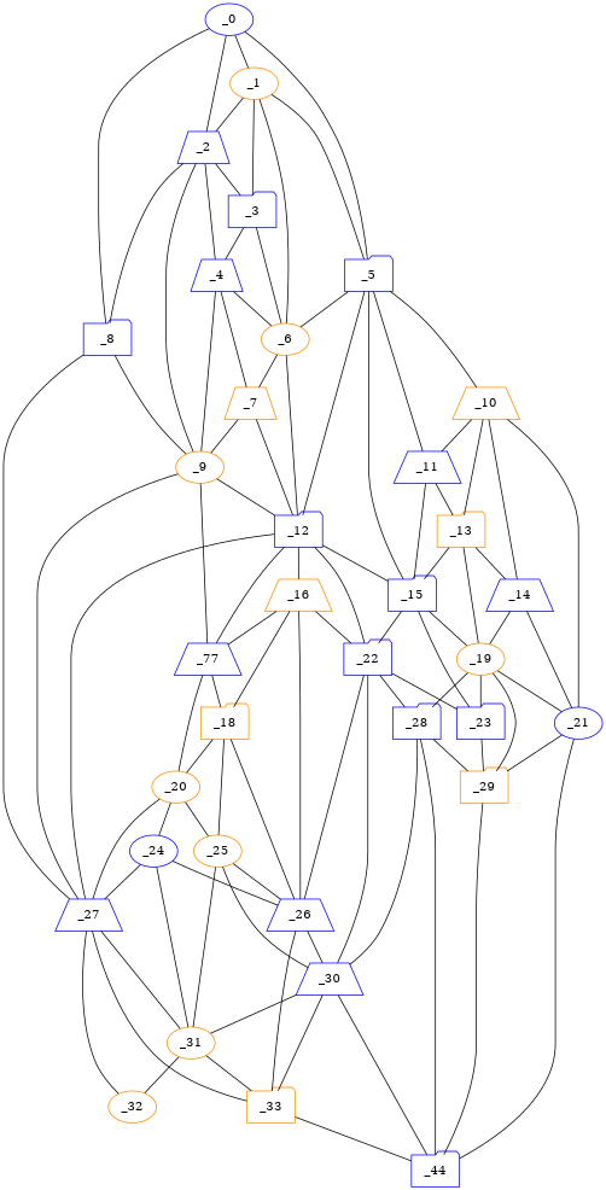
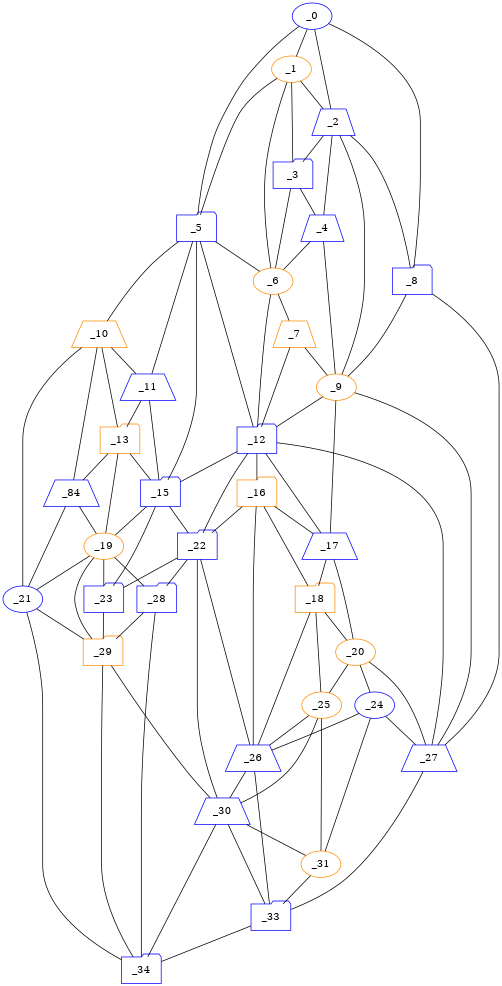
  graph {
    node [color=blue shape=folder x=91 y=27]
    edge [valence=2]
    _0 [shape=ellipse x=13 y=11]
    _1 [color=darkorange shape=ellipse x=24 y=40]
    _2 [shape=trapezium x=26]
    _5 [x=36 y=97]
    _8 [x=44 y=5]
    _3 [x=26 y=36]
    _6 [color=darkorange shape=ellipse x=38 y=42]
    _4 [shape=trapezium x=32 y=34]
    _9 [color=darkorange shape=ellipse x=51 y=13]
    _10 [color=darkorange shape=trapezium x=53 y=124]
    _11 [shape=trapezium x=55 y=107]
    _12 [x=57 y=42]
    _15 [x=66 y=98]
    _27 [shape=trapezium y=13]
    _7 [color=darkorange shape=trapezium x=41 y=41]
-   _17 [shape=trapezium x=73 y=26 label=_77]
+   _17 [shape=trapezium x=73 y=26]
    _13 [color=darkorange x=62 y=114]
-   _14 [shape=trapezium x=64 y=119]
+   _14 [shape=trapezium x=64 y=119 label=_84]
    _21 [shape=ellipse x=79 y=117]
-   _16 [color=darkorange shape=trapezium x=70 y=41]
+   _16 [color=darkorange x=70 y=41]
    _22 [x=84 y=67]
    _19 [color=darkorange shape=ellipse x=78 y=110]
    _23 [x=84 y=80]
    _31 [color=darkorange shape=ellipse x=99]
-   _32 [color=darkorange shape=ellipse x=103 y=25]
-   _33 [color=darkorange x=115 y=29]
+   _33 [x=115 y=29]
    _18 [color=darkorange x=76 y=36]
    _20 [color=darkorange shape=ellipse x=79 y=25]
    _29 [color=darkorange y=82]
-   _34 [x=118 y=33 label=_44]
+   _34 [x=118 y=33]
    _26 [shape=trapezium x=87 y=44]
    _28 [y=75]
    _30 [shape=trapezium x=95 y=44]
    _25 [color=darkorange shape=ellipse x=87 y=31]
    _24 [shape=ellipse x=87 y=22]
    _0 -- _1
    _0 -- _2 [valence=1]
    _0 -- _5 [valence=1]
    _0 -- _8 [valence=1]
    _1 -- _2
    _1 -- _5
    _1 -- _3
    _1 -- _6 [valence=1]
    _2 -- _8
    _2 -- _3
    _2 -- _4
    _2 -- _9 [valence=1]
    _5 -- _6
    _5 -- _10 [valence=1]
    _5 -- _11 [valence=1]
    _5 -- _12
    _5 -- _15 [valence=1]
    _8 -- _9
    _8 -- _27 [valence=1]
    _3 -- _6
    _3 -- _4
    _6 -- _12 [valence=1]
    _6 -- _7
    _4 -- _6
    _4 -- _9
-   _4 -- _7 [valence=1]
    _9 -- _12
    _9 -- _27 [valence=1]
    _9 -- _17
    _10 -- _11 [valence=1]
    _10 -- _13 [valence=1]
    _10 -- _14
    _10 -- _21 [valence=1]
    _11 -- _15
    _11 -- _13
    _12 -- _15 [valence=1]
    _12 -- _27
    _12 -- _17 [valence=1]
    _12 -- _16 [valence=1]
    _12 -- _22
    _15 -- _22
    _15 -- _19 [valence=1]
    _15 -- _23
-   _27 -- _31
-   _27 -- _32 [valence=1]
    _27 -- _33 [valence=1]
    _7 -- _9 [valence=1]
    _7 -- _12
    _17 -- _18
    _17 -- _20
    _13 -- _15
    _13 -- _14
    _13 -- _19
    _14 -- _21 [valence=1]
    _14 -- _19 [valence=1]
    _21 -- _29
    _21 -- _34 [valence=1]
    _16 -- _17 [valence=1]
    _16 -- _22
    _16 -- _18 [valence=1]
    _16 -- _26
    _22 -- _23
    _22 -- _26
    _22 -- _28 [valence=1]
    _22 -- _30
    _19 -- _21 [valence=1]
    _19 -- _23
    _19 -- _29 [valence=1]
    _19 -- _28
    _23 -- _29 [valence=1]
-   _31 -- _32
    _31 -- _33
    _33 -- _34 [valence=1]
    _18 -- _20
    _18 -- _26
    _18 -- _25
    _20 -- _27
    _20 -- _25 [valence=1]
    _20 -- _24
    _29 -- _34 [valence=1]
    _26 -- _33
    _26 -- _30
    _28 -- _29
    _28 -- _34
-   _28 -- _30
+   _29 -- _30
    _30 -- _31
    _30 -- _33
    _30 -- _34 [valence=1]
    _25 -- _31
    _25 -- _26 [valence=1]
    _25 -- _30
    _24 -- _27
    _24 -- _31
    _24 -- _26
  }
